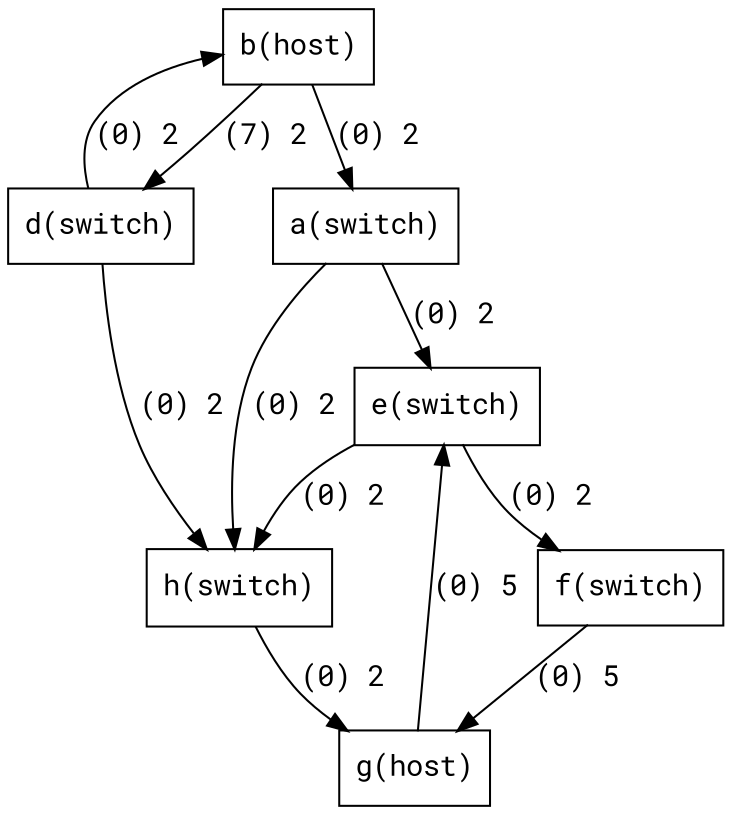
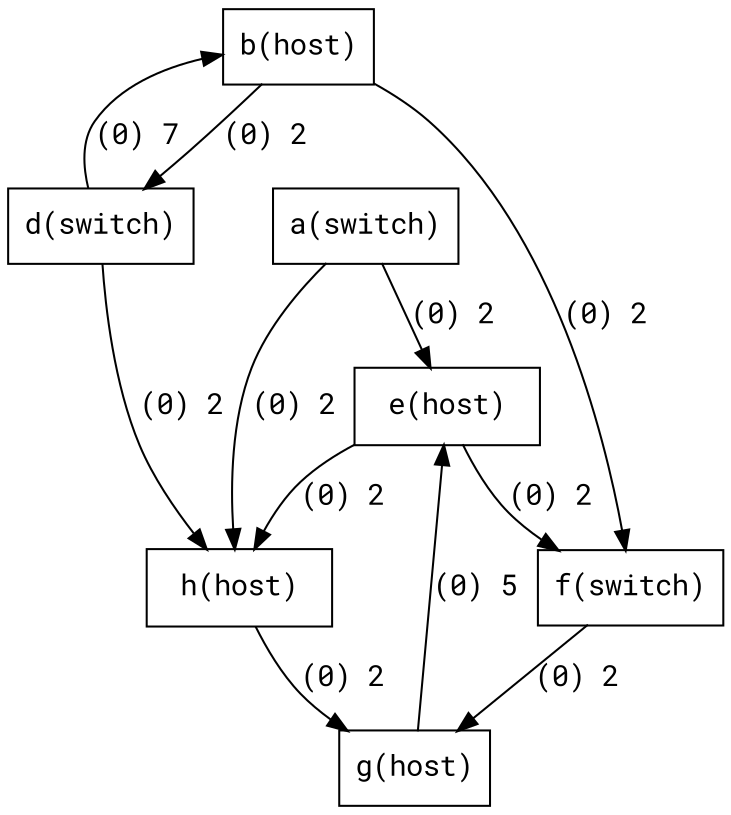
  digraph {
    fontname="Roboto Mono"
    rankdir=TB
    node [fontname="Roboto Mono" shape=record]
    edge [fontname="Roboto Mono"]
    n1 [label="a(switch)"]
-   n2 [label="e(switch)"]
-   n3 [label="h(switch)"]
+   n2 [label="e(host)"]
+   n3 [label="h(host)"]
    n4 [label="f(switch)"]
    n5 [label="g(host)"]
    n6 [label="b(host)"]
    n7 [label="d(switch)"]
    n1 -> n2 [label="(0) 2"]
    n1 -> n3 [label="(0) 2"]
    n2 -> n3 [label="(0) 2"]
    n2 -> n4 [label="(0) 2"]
    n3 -> n5 [label="(0) 2"]
-   n4 -> n5 [label="(0) 5"]
+   n4 -> n5 [label="(0) 2"]
    n5 -> n2 [label="(0) 5"]
-   n6 -> n1 [label="(0) 2"]
-   n6 -> n7 [label="(7) 2"]
+   n6 -> n4 [label="(0) 2"]
+   n6 -> n7 [label="(0) 2"]
    n7 -> n3 [label="(0) 2"]
-   n7 -> n6 [label="(0) 2"]
+   n7 -> n6 [label="(0) 7"]
  }
